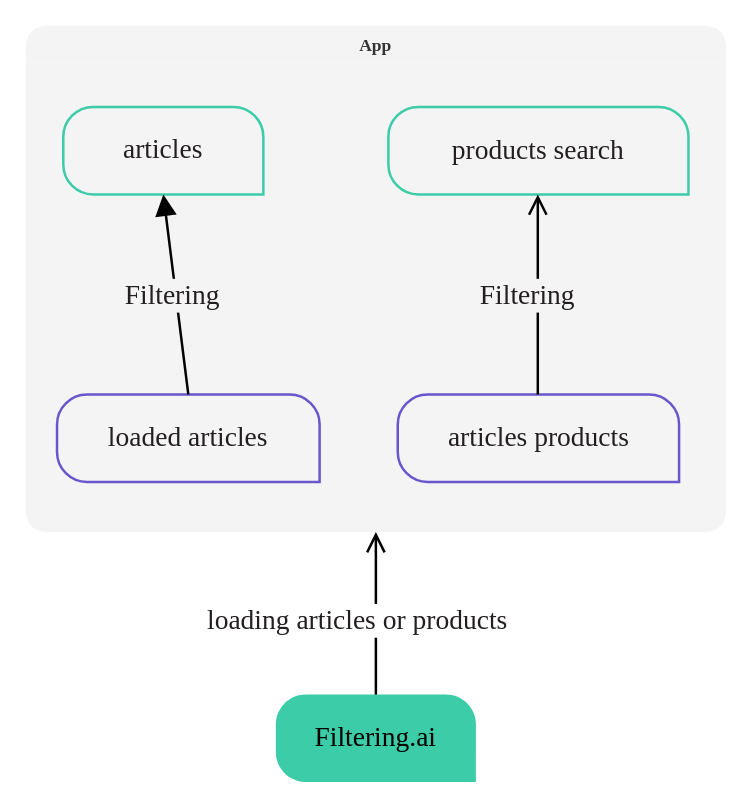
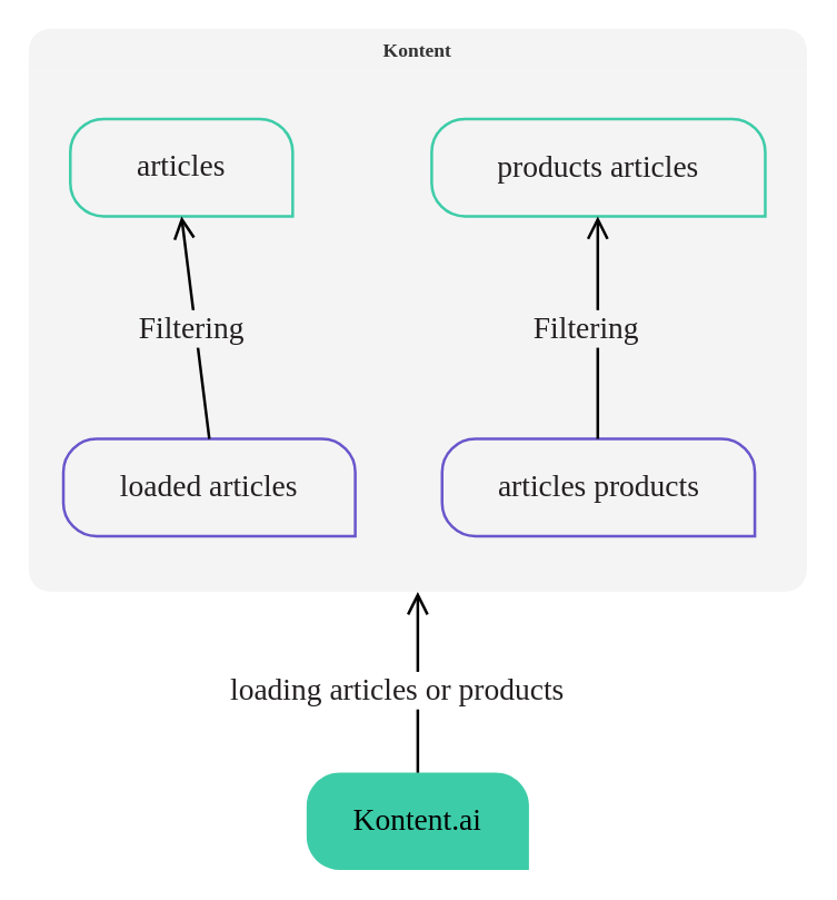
  <mxCell id="0" />
  <mxCell id="1" parent="0" />
- <mxCell id="2" value="&lt;font style=&quot;font-size: 22px;&quot;&gt;Filtering.ai&lt;/font&gt;" style="verticalLabelPosition=middle;verticalAlign=middle;html=1;shape=mxgraph.basic.three_corner_round_rect;dx=12;whiteSpace=wrap;rounded=1;glass=0;flipV=0;strokeWidth=2;perimeterSpacing=0;strokeColor=none;fillColor=#3dcca8;flipH=1;labelPosition=center;align=center;fontFamily=Work Sans;fontSource=https%3A%2F%2Ffonts.googleapis.com%2Fcss%3Ffamily%3DWork%2BSans;spacing=20;overflow=hidden;" parent="1" vertex="1"><mxGeometry x="220" y="555" width="160" height="70" as="geometry" /></mxCell>
- <mxCell id="3" value="App" style="swimlane;childLayout=stackLayout;horizontal=1;startSize=30;horizontalStack=0;rounded=1;fontSize=14;fontStyle=1;strokeWidth=2;resizeParent=0;resizeLast=1;shadow=0;dashed=0;align=center;glass=0;sketch=0;fontFamily=Work Sans;fontSource=https%3A%2F%2Ffonts.googleapis.com%2Fcss%3Ffamily%3DWork%2BSans;swimlaneLine=0;expand=1;collapsible=0;swimlaneBody=1;swimlaneHead=1;arcSize=20;fillStyle=auto;fillColor=#f4f4f4;fontColor=#333333;strokeColor=none;overflow=hidden;container=1;swimlaneFillColor=#F4F4F4;spacingLeft=20;spacingRight=20;dropTarget=0;" parent="1" vertex="1"><mxGeometry x="20" y="20" width="560" height="405" as="geometry" /></mxCell>
+ <mxCell id="2" value="&lt;font style=&quot;font-size: 22px;&quot;&gt;Kontent.ai&lt;/font&gt;" style="verticalLabelPosition=middle;verticalAlign=middle;html=1;shape=mxgraph.basic.three_corner_round_rect;dx=12;whiteSpace=wrap;rounded=1;glass=0;flipV=0;strokeWidth=2;perimeterSpacing=0;strokeColor=none;fillColor=#3dcca8;flipH=1;labelPosition=center;align=center;fontFamily=Work Sans;fontSource=https%3A%2F%2Ffonts.googleapis.com%2Fcss%3Ffamily%3DWork%2BSans;spacing=20;overflow=hidden;" parent="1" vertex="1"><mxGeometry x="220" y="555" width="160" height="70" as="geometry" /></mxCell>
+ <mxCell id="3" value="Kontent" style="swimlane;childLayout=stackLayout;horizontal=1;startSize=30;horizontalStack=0;rounded=1;fontSize=14;fontStyle=1;strokeWidth=2;resizeParent=0;resizeLast=1;shadow=0;dashed=0;align=center;glass=0;sketch=0;fontFamily=Work Sans;fontSource=https%3A%2F%2Ffonts.googleapis.com%2Fcss%3Ffamily%3DWork%2BSans;swimlaneLine=0;expand=1;collapsible=0;swimlaneBody=1;swimlaneHead=1;arcSize=20;fillStyle=auto;fillColor=#f4f4f4;fontColor=#333333;strokeColor=none;overflow=hidden;container=1;swimlaneFillColor=#F4F4F4;spacingLeft=20;spacingRight=20;dropTarget=0;" parent="1" vertex="1"><mxGeometry x="20" y="20" width="560" height="405" as="geometry" /></mxCell>
  <mxCell id="4" value="articles search" style="verticalLabelPosition=middle;verticalAlign=middle;html=1;shape=mxgraph.basic.three_corner_round_rect;dx=12;whiteSpace=wrap;rounded=1;glass=0;flipV=0;strokeWidth=2;perimeterSpacing=0;strokeColor=#3DCCA8;fillColor=none;flipH=1;labelPosition=center;align=center;fontColor=#231F20;fontSize=22;fontFamily=Work Sans;fontSource=https%3A%2F%2Ffonts.googleapis.com%2Fcss%3Ffamily%3DWork%2BSans;spacing=20;overflow=hidden;" parent="1" vertex="1"><mxGeometry x="50" y="85" width="160" height="70" as="geometry" /></mxCell>
- <mxCell id="5" value="products search" style="verticalLabelPosition=middle;verticalAlign=middle;html=1;shape=mxgraph.basic.three_corner_round_rect;dx=12;whiteSpace=wrap;rounded=1;glass=0;flipV=0;strokeWidth=2;perimeterSpacing=0;strokeColor=#3DCCA8;fillColor=none;flipH=1;labelPosition=center;align=center;fontColor=#231F20;fontSize=22;fontFamily=Work Sans;fontSource=https%3A%2F%2Ffonts.googleapis.com%2Fcss%3Ffamily%3DWork%2BSans;spacing=20;overflow=hidden;" parent="1" vertex="1"><mxGeometry x="310" y="85" width="240" height="70" as="geometry" /></mxCell>
+ <mxCell id="5" value="products articles" style="verticalLabelPosition=middle;verticalAlign=middle;html=1;shape=mxgraph.basic.three_corner_round_rect;dx=12;whiteSpace=wrap;rounded=1;glass=0;flipV=0;strokeWidth=2;perimeterSpacing=0;strokeColor=#3DCCA8;fillColor=none;flipH=1;labelPosition=center;align=center;fontColor=#231F20;fontSize=22;fontFamily=Work Sans;fontSource=https%3A%2F%2Ffonts.googleapis.com%2Fcss%3Ffamily%3DWork%2BSans;spacing=20;overflow=hidden;" parent="1" vertex="1"><mxGeometry x="310" y="85" width="240" height="70" as="geometry" /></mxCell>
  <mxCell id="6" value="loaded articles" style="verticalLabelPosition=middle;verticalAlign=middle;html=1;shape=mxgraph.basic.three_corner_round_rect;dx=12;whiteSpace=wrap;rounded=1;glass=0;flipV=0;strokeWidth=2;perimeterSpacing=0;strokeColor=#6956cc;fillColor=none;flipH=1;labelPosition=center;align=center;fontColor=#231F20;fontSize=22;fontFamily=Work Sans;fontSource=https%3A%2F%2Ffonts.googleapis.com%2Fcss%3Ffamily%3DWork%2BSans;spacing=20;overflow=hidden;" parent="1" vertex="1"><mxGeometry x="45" y="315" width="210" height="70" as="geometry" /></mxCell>
  <mxCell id="7" value="articles products" style="verticalLabelPosition=middle;verticalAlign=middle;html=1;shape=mxgraph.basic.three_corner_round_rect;dx=12;whiteSpace=wrap;rounded=1;glass=0;flipV=0;strokeWidth=2;perimeterSpacing=0;strokeColor=#6956cc;fillColor=none;flipH=1;labelPosition=center;align=center;fontColor=#231F20;fontSize=22;fontFamily=Work Sans;fontSource=https%3A%2F%2Ffonts.googleapis.com%2Fcss%3Ffamily%3DWork%2BSans;spacing=20;overflow=hidden;" parent="1" vertex="1"><mxGeometry x="317.5" y="315" width="225" height="70" as="geometry" /></mxCell>
- <mxCell id="8" value="" style="endArrow=block;endFill=1;endSize=12;html=1;rounded=1;fontFamily=Work Sans;fontSource=https%3A%2F%2Ffonts.googleapis.com%2Fcss%3Ffamily%3DWork%2BSans;fontSize=22;fontColor=#231F20;strokeWidth=2;arcSize=40;exitX=0.5;exitY=0;exitDx=0;exitDy=0;exitPerimeter=0;entryX=0.5;entryY=1;entryDx=0;entryDy=0;entryPerimeter=0;" parent="1" source="6" target="4" edge="1"><mxGeometry width="160" relative="1" as="geometry"><mxPoint x="350" y="225" as="sourcePoint" /><mxPoint x="190" y="225" as="targetPoint" /></mxGeometry></mxCell>
+ <mxCell id="8" value="" style="endArrow=open;endFill=1;endSize=12;html=1;rounded=1;fontFamily=Work Sans;fontSource=https%3A%2F%2Ffonts.googleapis.com%2Fcss%3Ffamily%3DWork%2BSans;fontSize=22;fontColor=#231F20;strokeWidth=2;arcSize=40;exitX=0.5;exitY=0;exitDx=0;exitDy=0;exitPerimeter=0;entryX=0.5;entryY=1;entryDx=0;entryDy=0;entryPerimeter=0;" parent="1" source="6" target="4" edge="1"><mxGeometry width="160" relative="1" as="geometry"><mxPoint x="350" y="225" as="sourcePoint" /><mxPoint x="190" y="225" as="targetPoint" /></mxGeometry></mxCell>
  <mxCell id="9" value="Filtering" style="edgeLabel;html=1;align=center;verticalAlign=middle;resizable=0;points=[];fontSize=22;fontFamily=Work Sans;fontColor=#231F20;labelBackgroundColor=#f4f4f4;" parent="8" connectable="0" vertex="1"><mxGeometry x="0.3" y="3" relative="1" as="geometry"><mxPoint x="3" y="24" as="offset" /></mxGeometry></mxCell>
  <mxCell id="10" value="" style="endArrow=open;endFill=1;endSize=12;html=1;rounded=1;fontFamily=Work Sans;fontSource=https%3A%2F%2Ffonts.googleapis.com%2Fcss%3Ffamily%3DWork%2BSans;fontSize=22;fontColor=#231F20;strokeWidth=2;arcSize=40;exitX=0.5;exitY=1;exitDx=0;exitDy=0;exitPerimeter=0;entryX=0.5;entryY=0;entryDx=0;entryDy=0;entryPerimeter=0;" parent="1" edge="1"><mxGeometry width="160" relative="1" as="geometry"><mxPoint x="429.5" y="315" as="sourcePoint" /><mxPoint x="429.5" y="155" as="targetPoint" /></mxGeometry></mxCell>
  <mxCell id="11" value="Filtering" style="edgeLabel;html=1;align=center;verticalAlign=middle;resizable=0;points=[];fontSize=22;fontFamily=Work Sans;fontColor=#231F20;labelBackgroundColor=#f4f4f4;" parent="10" connectable="0" vertex="1"><mxGeometry x="0.3" y="3" relative="1" as="geometry"><mxPoint x="-6" y="24" as="offset" /></mxGeometry></mxCell>
  <mxCell id="12" value="" style="endArrow=open;endFill=1;endSize=12;html=1;rounded=1;fontFamily=Work Sans;fontSource=https%3A%2F%2Ffonts.googleapis.com%2Fcss%3Ffamily%3DWork%2BSans;fontSize=22;fontColor=#231F20;strokeWidth=2;arcSize=40;entryX=0.5;entryY=1;entryDx=0;entryDy=0;exitX=0.5;exitY=0;exitDx=0;exitDy=0;exitPerimeter=0;" parent="1" source="2" target="3" edge="1"><mxGeometry width="160" relative="1" as="geometry"><mxPoint x="350" y="225" as="sourcePoint" /><mxPoint x="320" y="425" as="targetPoint" /></mxGeometry></mxCell>
  <mxCell id="13" value="loading articles or products" style="edgeLabel;html=1;align=center;verticalAlign=middle;resizable=0;points=[];fontSize=22;fontFamily=Work Sans;fontColor=#231F20;" parent="12" connectable="0" vertex="1"><mxGeometry x="0.3" y="3" relative="1" as="geometry"><mxPoint x="-13" y="25" as="offset" /></mxGeometry></mxCell>
